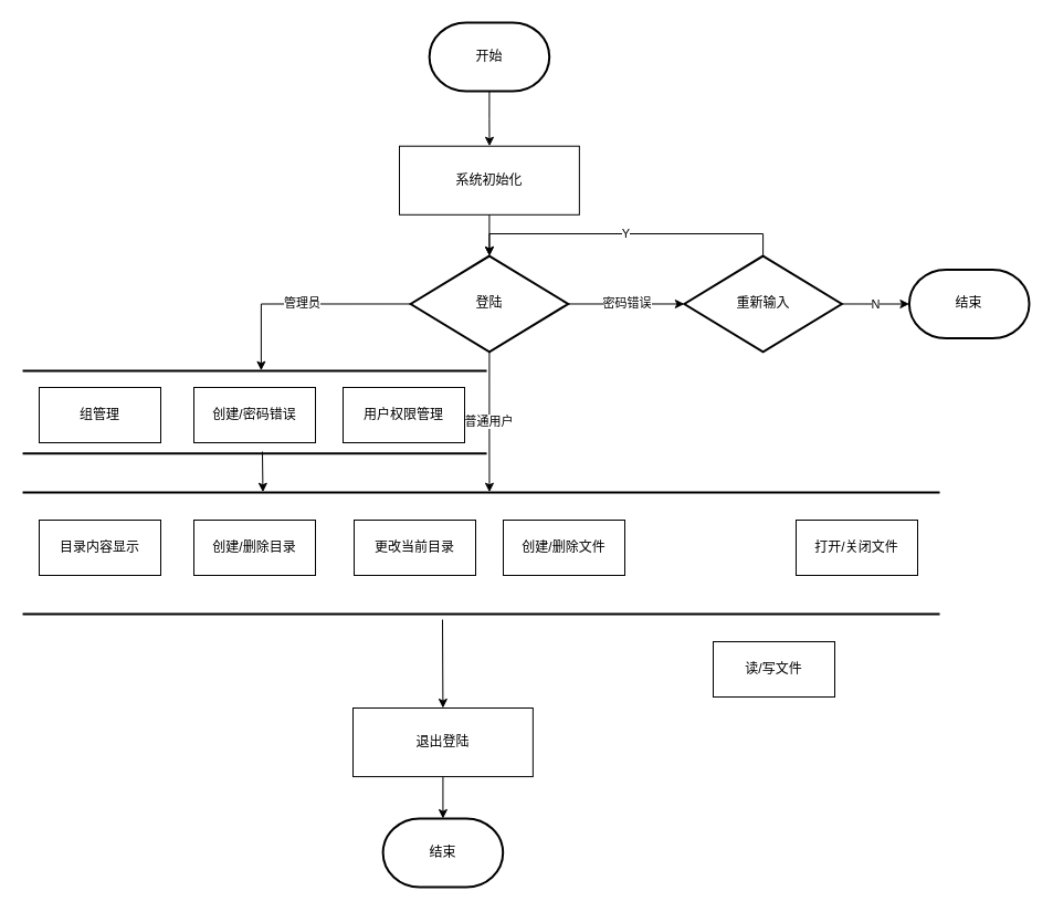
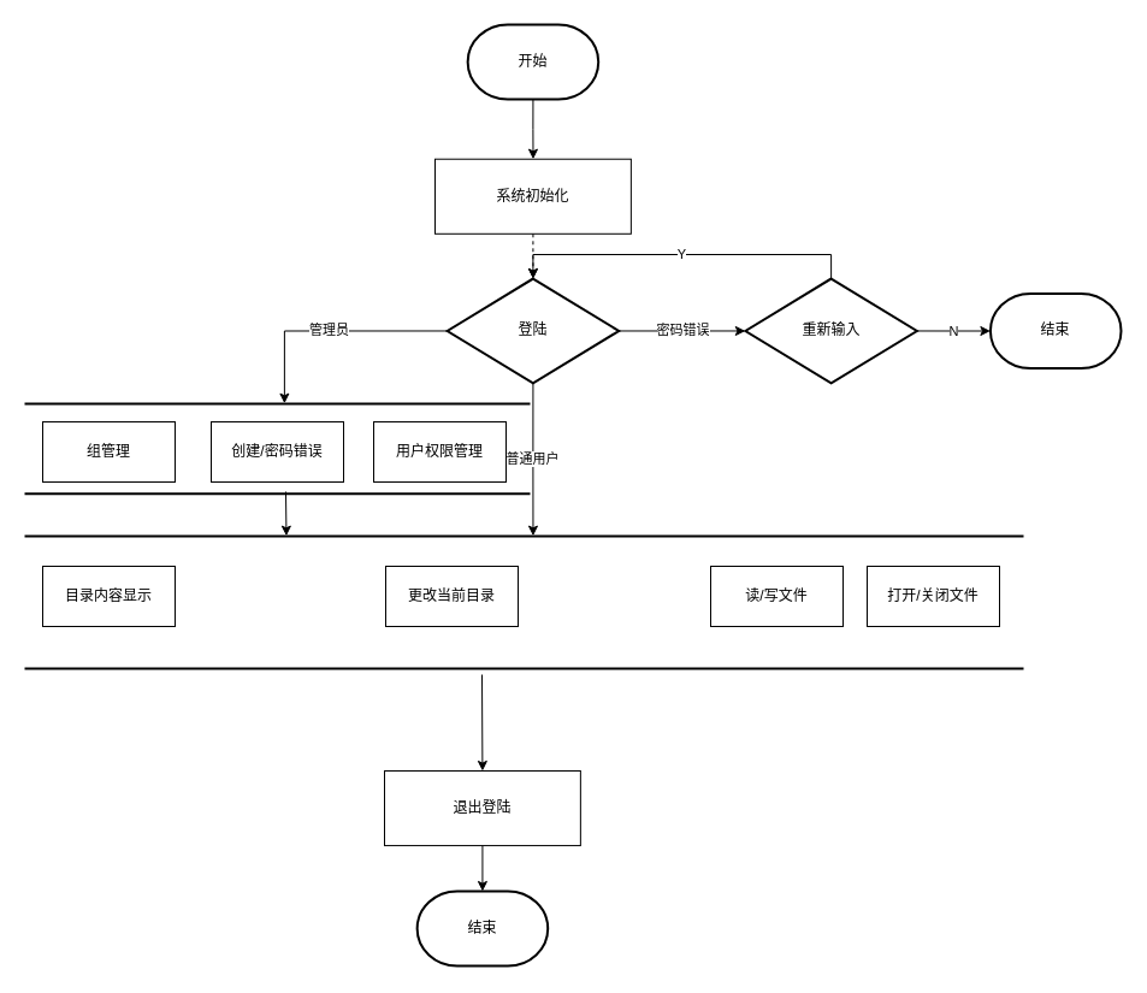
  <mxCell id="0" />
  <mxCell id="1" parent="0" />
  <mxCell id="2" value="目录内容显示" style="rounded=0;whiteSpace=wrap;html=1;spacing=3;" vertex="1" parent="1"><mxGeometry x="35" y="470" width="110" height="50" as="geometry" /></mxCell>
- <mxCell id="3" value="创建/删除目录" style="rounded=0;whiteSpace=wrap;html=1;spacing=3;" vertex="1" parent="1"><mxGeometry x="175" y="470" width="110" height="50" as="geometry" /></mxCell>
  <mxCell id="4" value="更改当前目录" style="rounded=0;whiteSpace=wrap;html=1;spacing=3;" vertex="1" parent="1"><mxGeometry x="320" y="470" width="110" height="50" as="geometry" /></mxCell>
- <mxCell id="5" value="创建/删除文件" style="rounded=0;whiteSpace=wrap;html=1;spacing=3;" vertex="1" parent="1"><mxGeometry x="455" y="470" width="110" height="50" as="geometry" /></mxCell>
- <mxCell id="6" value="读/写文件" style="rounded=0;whiteSpace=wrap;html=1;spacing=3;" vertex="1" parent="1"><mxGeometry x="645" y="580" width="110" height="50" as="geometry" /></mxCell>
+ <mxCell id="6" value="读/写文件" style="rounded=0;whiteSpace=wrap;html=1;spacing=3;" vertex="1" parent="1"><mxGeometry x="590" y="470" width="110" height="50" as="geometry" /></mxCell>
  <mxCell id="7" value="" style="line;strokeWidth=2;html=1;" vertex="1" parent="1"><mxGeometry x="20" y="440" width="830" height="10" as="geometry" /></mxCell>
  <mxCell id="8" value="打开/关闭文件" style="rounded=0;whiteSpace=wrap;html=1;spacing=3;" vertex="1" parent="1"><mxGeometry x="720" y="470" width="110" height="50" as="geometry" /></mxCell>
  <mxCell id="9" value="" style="line;strokeWidth=2;html=1;" vertex="1" parent="1"><mxGeometry x="20" y="550" width="830" height="10" as="geometry" /></mxCell>
  <mxCell id="10" value="" style="group" vertex="1" connectable="0" parent="1"><mxGeometry x="361" y="20" width="570" height="360" as="geometry" /></mxCell>
  <mxCell id="11" value="开始" style="strokeWidth=2;html=1;shape=mxgraph.flowchart.terminator;whiteSpace=wrap;spacing=3;" vertex="1" parent="10"><mxGeometry x="27.143" width="108.571" height="62.069" as="geometry" /></mxCell>
  <mxCell id="12" value="系统初始化" style="rounded=0;whiteSpace=wrap;html=1;spacing=3;" vertex="1" parent="10"><mxGeometry y="111.724" width="162.857" height="62.069" as="geometry" /></mxCell>
  <mxCell id="13" style="edgeStyle=orthogonalEdgeStyle;rounded=0;orthogonalLoop=1;jettySize=auto;html=1;exitX=0.5;exitY=1;exitDx=0;exitDy=0;exitPerimeter=0;spacing=3;" edge="1" parent="10" source="11" target="12"><mxGeometry relative="1" as="geometry" /></mxCell>
  <mxCell id="14" value="登陆" style="strokeWidth=2;html=1;shape=mxgraph.flowchart.decision;whiteSpace=wrap;spacing=3;" vertex="1" parent="10"><mxGeometry x="10.179" y="211.034" width="142.5" height="86.897" as="geometry" /></mxCell>
- <mxCell id="15" style="edgeStyle=orthogonalEdgeStyle;rounded=0;orthogonalLoop=1;jettySize=auto;html=1;exitX=0.5;exitY=1;exitDx=0;exitDy=0;spacing=3;" edge="1" parent="10" source="12" target="14"><mxGeometry relative="1" as="geometry" /></mxCell>
+ <mxCell id="15" style="edgeStyle=orthogonalEdgeStyle;rounded=0;orthogonalLoop=1;jettySize=auto;html=1;exitX=0.5;exitY=1;exitDx=0;exitDy=0;spacing=3;dashed=1;" edge="1" parent="10" source="12" target="14"><mxGeometry relative="1" as="geometry" /></mxCell>
  <mxCell id="16" value="Y" style="edgeStyle=orthogonalEdgeStyle;rounded=0;orthogonalLoop=1;jettySize=auto;html=1;exitX=0.5;exitY=0;exitDx=0;exitDy=0;exitPerimeter=0;entryX=0.5;entryY=0;entryDx=0;entryDy=0;entryPerimeter=0;" edge="1" parent="10" source="17" target="14"><mxGeometry relative="1" as="geometry" /></mxCell>
  <mxCell id="17" value="重新输入" style="strokeWidth=2;html=1;shape=mxgraph.flowchart.decision;whiteSpace=wrap;spacing=3;" vertex="1" parent="10"><mxGeometry x="257.857" y="211.034" width="142.5" height="86.897" as="geometry" /></mxCell>
  <mxCell id="18" value="密码错误" style="edgeStyle=orthogonalEdgeStyle;rounded=0;orthogonalLoop=1;jettySize=auto;html=1;exitX=1;exitY=0.5;exitDx=0;exitDy=0;exitPerimeter=0;entryX=0;entryY=0.5;entryDx=0;entryDy=0;entryPerimeter=0;spacing=3;" edge="1" parent="10" source="14" target="17"><mxGeometry relative="1" as="geometry" /></mxCell>
  <mxCell id="19" value="结束" style="strokeWidth=2;html=1;shape=mxgraph.flowchart.terminator;whiteSpace=wrap;spacing=3;" vertex="1" parent="10"><mxGeometry x="461.429" y="223.448" width="108.571" height="62.069" as="geometry" /></mxCell>
  <mxCell id="20" value="N" style="edgeStyle=orthogonalEdgeStyle;rounded=0;orthogonalLoop=1;jettySize=auto;html=1;exitX=1;exitY=0.5;exitDx=0;exitDy=0;exitPerimeter=0;" edge="1" parent="10" source="17" target="19"><mxGeometry relative="1" as="geometry" /></mxCell>
  <mxCell id="21" value="管理员" style="edgeStyle=orthogonalEdgeStyle;rounded=0;orthogonalLoop=1;jettySize=auto;html=1;exitX=0;exitY=0.5;exitDx=0;exitDy=0;exitPerimeter=0;entryX=0.514;entryY=0.471;entryDx=0;entryDy=0;entryPerimeter=0;" edge="1" parent="1" source="14" target="30"><mxGeometry relative="1" as="geometry"><mxPoint x="220" y="240" as="targetPoint" /></mxGeometry></mxCell>
  <mxCell id="22" value="创建/密码错误" style="rounded=0;whiteSpace=wrap;html=1;spacing=3;" vertex="1" parent="1"><mxGeometry x="175" y="350" width="110" height="50" as="geometry" /></mxCell>
  <mxCell id="23" value="用户权限管理" style="rounded=0;whiteSpace=wrap;html=1;spacing=3;" vertex="1" parent="1"><mxGeometry x="310" y="350" width="110" height="50" as="geometry" /></mxCell>
  <mxCell id="24" value="组管理" style="rounded=0;whiteSpace=wrap;html=1;spacing=3;" vertex="1" parent="1"><mxGeometry x="35" y="350" width="110" height="50" as="geometry" /></mxCell>
  <mxCell id="25" style="edgeStyle=orthogonalEdgeStyle;rounded=0;orthogonalLoop=1;jettySize=auto;html=1;exitX=0.5;exitY=1;exitDx=0;exitDy=0;entryX=0.5;entryY=0;entryDx=0;entryDy=0;entryPerimeter=0;" edge="1" parent="1" source="26" target="28"><mxGeometry relative="1" as="geometry" /></mxCell>
  <mxCell id="26" value="退出登陆" style="rounded=0;whiteSpace=wrap;html=1;spacing=3;" vertex="1" parent="1"><mxGeometry x="319" y="640.004" width="162.857" height="62.069" as="geometry" /></mxCell>
  <mxCell id="27" value="" style="endArrow=classic;html=1;entryX=0.5;entryY=0;entryDx=0;entryDy=0;" edge="1" parent="1" target="26"><mxGeometry width="50" height="50" relative="1" as="geometry"><mxPoint x="400" y="560" as="sourcePoint" /><mxPoint x="190" y="600" as="targetPoint" /></mxGeometry></mxCell>
  <mxCell id="28" value="结束" style="strokeWidth=2;html=1;shape=mxgraph.flowchart.terminator;whiteSpace=wrap;spacing=3;" vertex="1" parent="1"><mxGeometry x="346.139" y="739.998" width="108.571" height="62.069" as="geometry" /></mxCell>
  <mxCell id="29" value="普通用户" style="edgeStyle=orthogonalEdgeStyle;rounded=0;orthogonalLoop=1;jettySize=auto;html=1;exitX=0.5;exitY=1;exitDx=0;exitDy=0;exitPerimeter=0;entryX=0.509;entryY=0.471;entryDx=0;entryDy=0;entryPerimeter=0;" edge="1" parent="1" source="14" target="7"><mxGeometry relative="1" as="geometry"><mxPoint x="441.429" y="380" as="targetPoint" /></mxGeometry></mxCell>
  <mxCell id="30" value="" style="line;strokeWidth=2;html=1;" vertex="1" parent="1"><mxGeometry x="20" y="330" width="420" height="10" as="geometry" /></mxCell>
  <mxCell id="31" value="" style="line;strokeWidth=2;html=1;" vertex="1" parent="1"><mxGeometry x="20" y="404.71" width="420" height="10" as="geometry" /></mxCell>
  <mxCell id="32" value="" style="endArrow=classic;html=1;entryX=0.262;entryY=0.471;entryDx=0;entryDy=0;entryPerimeter=0;" edge="1" parent="1" target="7"><mxGeometry width="50" height="50" relative="1" as="geometry"><mxPoint x="237" y="408" as="sourcePoint" /><mxPoint x="233" y="440" as="targetPoint" /></mxGeometry></mxCell>
